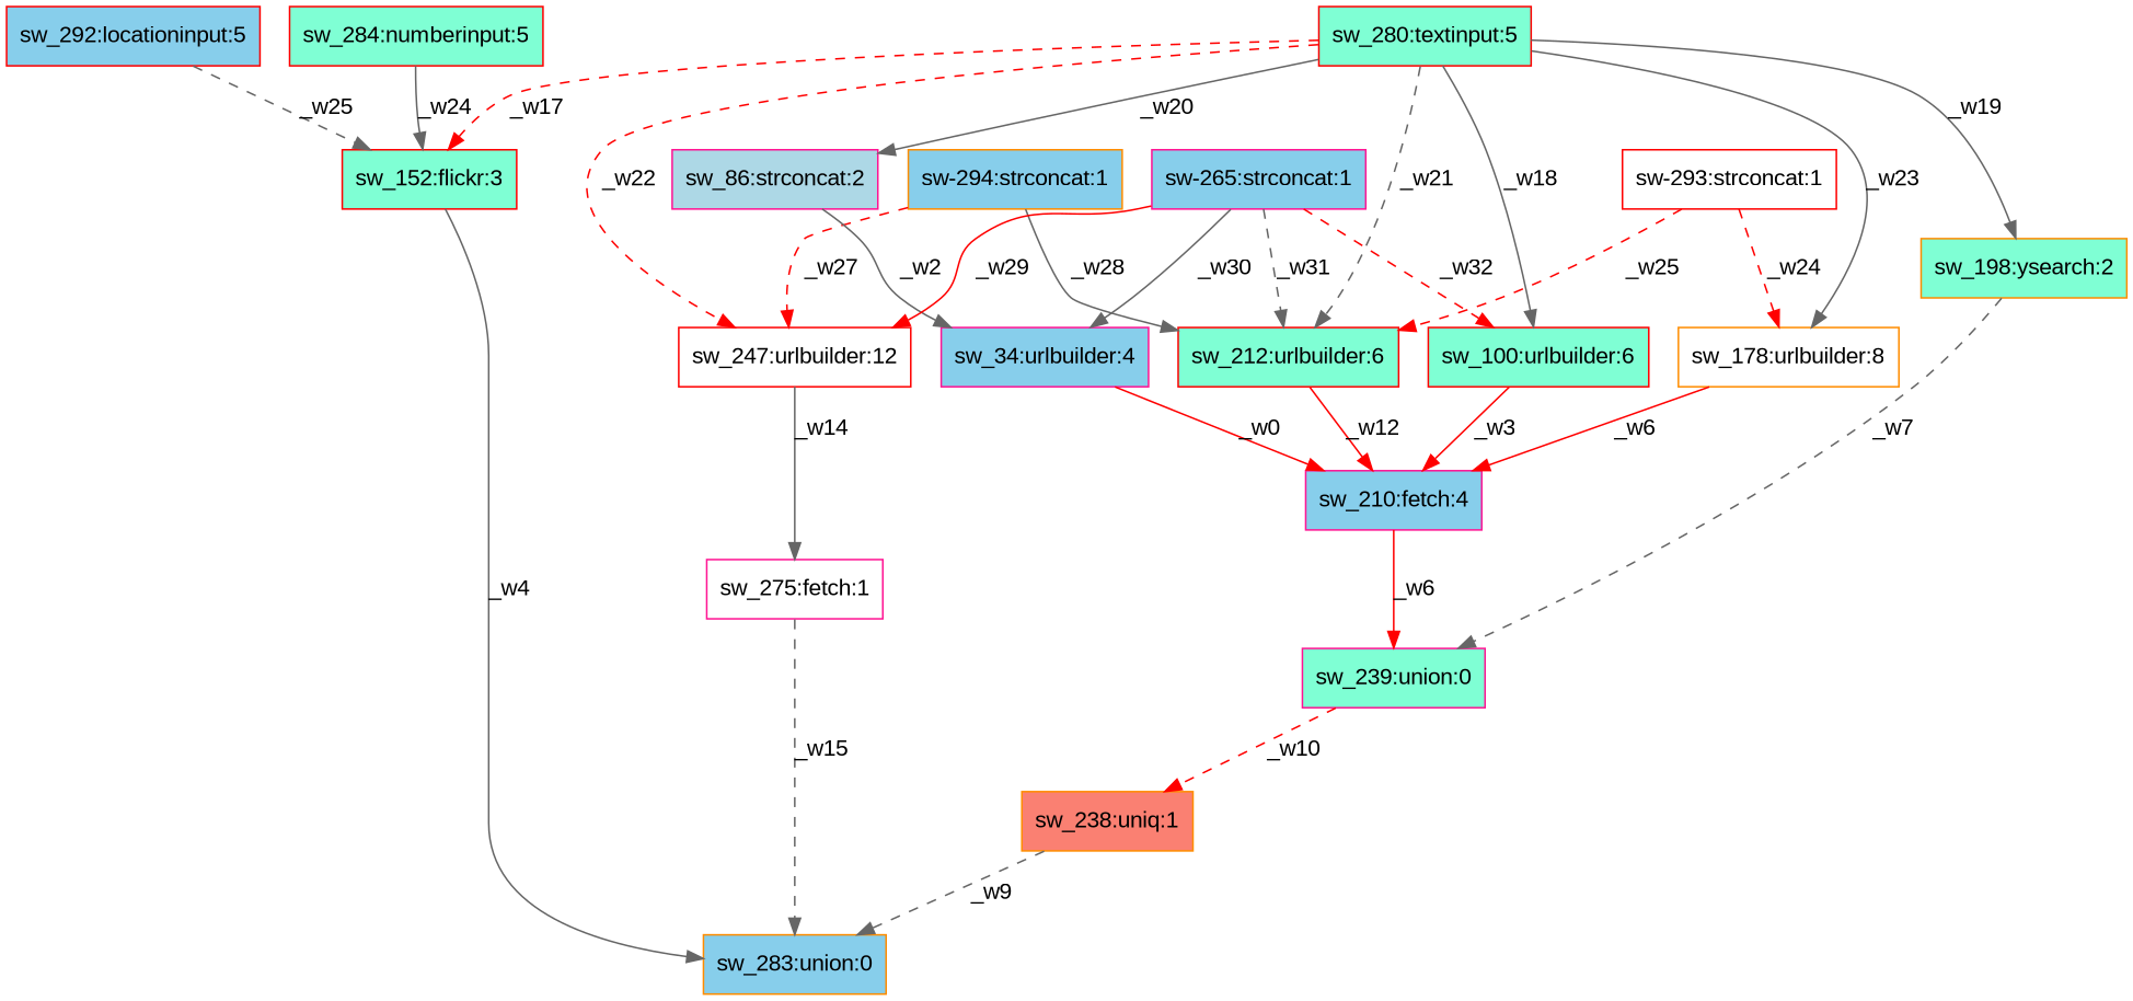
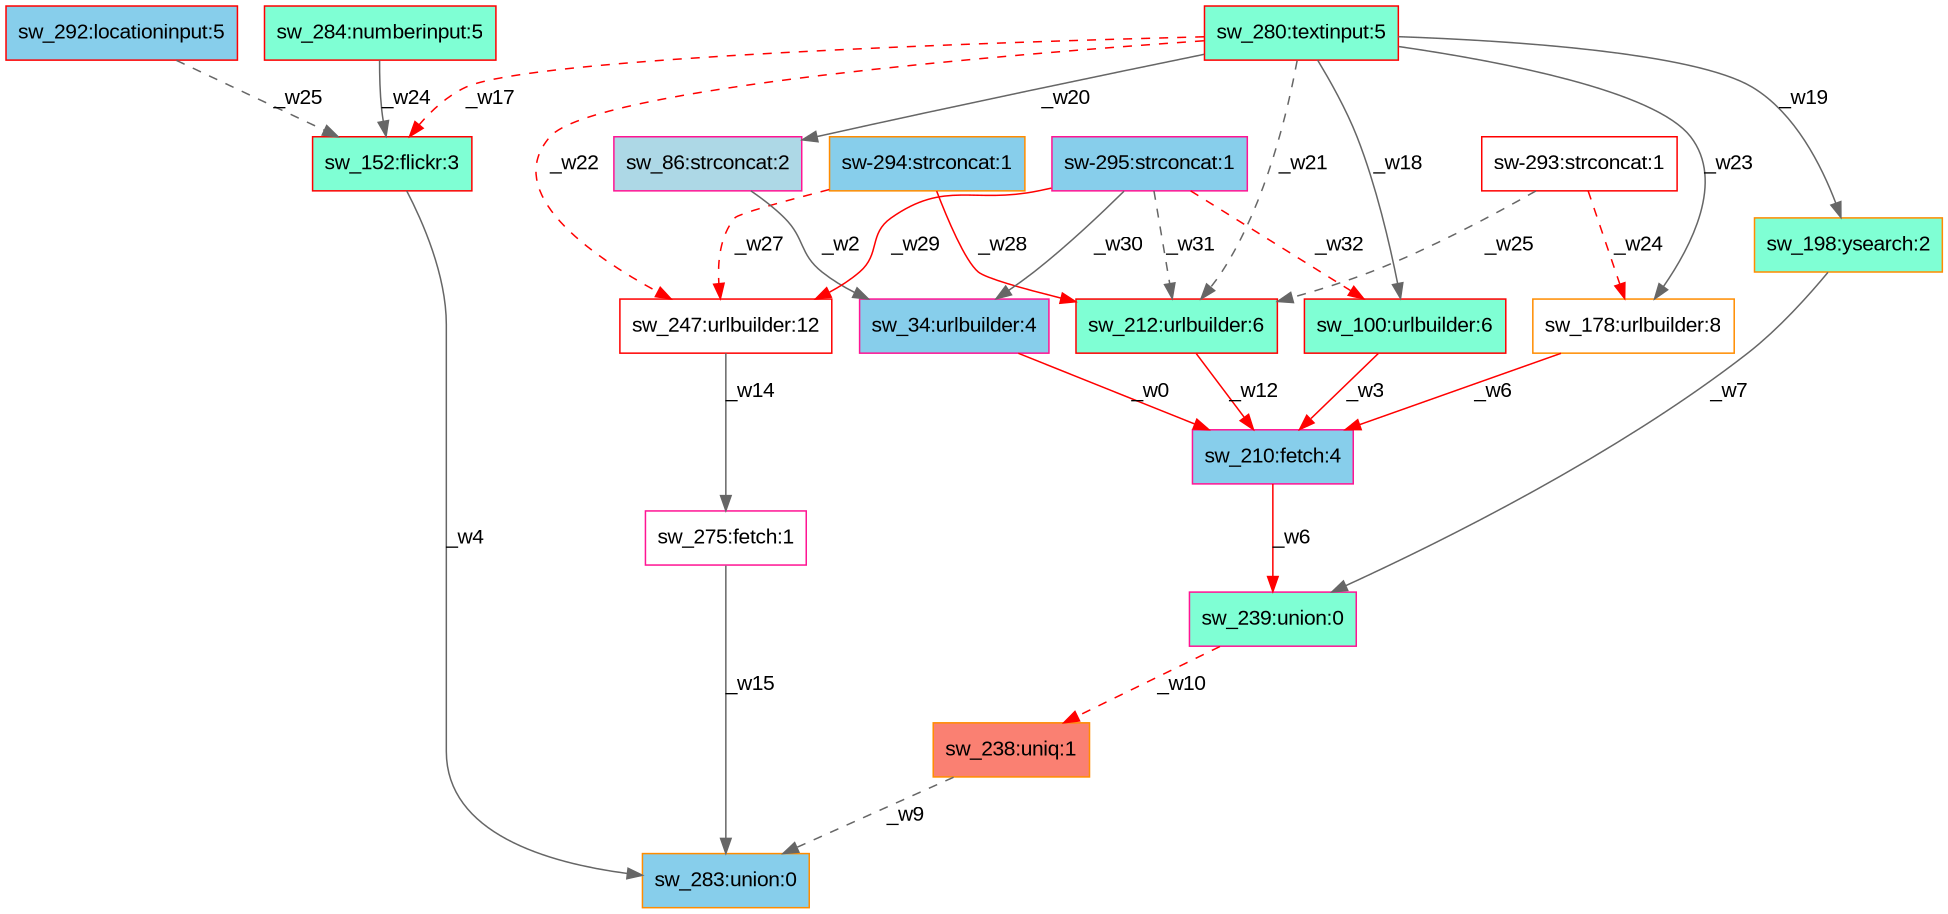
  digraph {
    fontname="Liberation Sans"
    node [color=red fillcolor=aquamarine fontname="Liberation Sans" shape=box style=filled]
    edge [color=gray40 fontname="Liberation Sans" style=solid]
    n1 [color=darkorange fillcolor=skyblue label="sw-294:strconcat:1"]
    n2 [fillcolor=white label="sw_247:urlbuilder:12"]
    n3 [label="sw_212:urlbuilder:6"]
    n4 [color=deeppink fillcolor=white label="sw_275:fetch:1"]
    n5 [color=deeppink fillcolor=skyblue label="sw_210:fetch:4"]
    n6 [color=darkorange fillcolor=skyblue label="sw_283:union:0"]
    n7 [color=darkorange fillcolor=white label="sw_178:urlbuilder:8"]
    n8 [color=deeppink label="sw_239:union:0"]
    n9 [fillcolor=skyblue label="sw_292:locationinput:5"]
    n10 [label="sw_152:flickr:3"]
    n11 [fillcolor=white label="sw-293:strconcat:1"]
    n12 [label="sw_100:urlbuilder:6"]
    n13 [color=darkorange fillcolor=salmon label="sw_238:uniq:1"]
    n14 [label="sw_284:numberinput:5"]
    n15 [color=darkorange label="sw_198:ysearch:2"]
    n16 [color=deeppink fillcolor=skyblue label="sw_34:urlbuilder:4"]
    n17 [label="sw_280:textinput:5"]
    n18 [color=deeppink fillcolor=lightblue label="sw_86:strconcat:2"]
-   n19 [color=deeppink fillcolor=skyblue label="sw-265:strconcat:1"]
+   n19 [color=deeppink fillcolor=skyblue label="sw-295:strconcat:1"]
    n1 -> n2 [color=red label=_w27 style=dashed]
-   n1 -> n3 [label=_w28]
+   n1 -> n3 [color=red label=_w28]
    n2 -> n4 [label=_w14]
    n3 -> n5 [color=red label=_w12]
-   n4 -> n6 [label=_w15 style=dashed]
+   n4 -> n6 [label=_w15]
    n5 -> n8 [color=red label=_w6]
    n7 -> n5 [color=red label=_w6]
    n8 -> n13 [color=red label=_w10 style=dashed]
    n9 -> n10 [label=_w25 style=dashed]
    n10 -> n6 [label=_w4]
-   n11 -> n3 [color=red label=_w25 style=dashed]
+   n11 -> n3 [label=_w25 style=dashed]
    n11 -> n7 [color=red label=_w24 style=dashed]
    n12 -> n5 [color=red label=_w3]
    n13 -> n6 [label=_w9 style=dashed]
    n14 -> n10 [label=_w24]
-   n15 -> n8 [label=_w7 style=dashed]
+   n15 -> n8 [label=_w7]
    n16 -> n5 [color=red label=_w0]
    n17 -> n2 [color=red label=_w22 style=dashed]
    n17 -> n3 [label=_w21 style=dashed]
    n17 -> n7 [label=_w23]
    n17 -> n10 [color=red label=_w17 style=dashed]
    n17 -> n12 [label=_w18]
    n17 -> n15 [label=_w19]
    n17 -> n18 [label=_w20]
    n18 -> n16 [label=_w2]
    n19 -> n2 [color=red label=_w29]
    n19 -> n3 [label=_w31 style=dashed]
    n19 -> n12 [color=red label=_w32 style=dashed]
    n19 -> n16 [label=_w30]
  }
